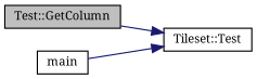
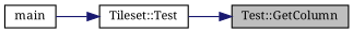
  digraph {
    fontname="Noto Serif"
    rankdir=RL
    node [color=black fontname="Noto Serif" fontsize=10 shape=record]
    edge [color=midnightblue dir=back fontname="Noto Serif" fontsize=10 labelfontname=Helvetica labelfontsize=10 style=solid]
    n1 [fillcolor=grey75 fontcolor=black height=0.2 label="Test::GetColumn" style=filled width=0.4]
    n2 [height=0.2 label="Tileset::Test" width=0.4]
    n3 [height=0.2 label=main width=0.4]
-   n2 -> n1
+   n1 -> n2
    n2 -> n3
  }
